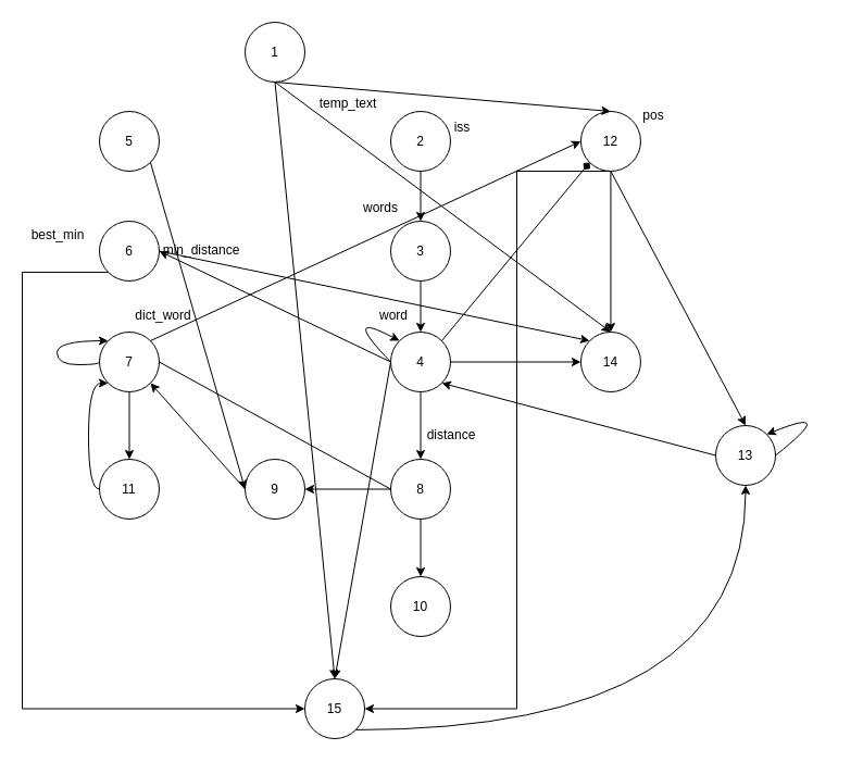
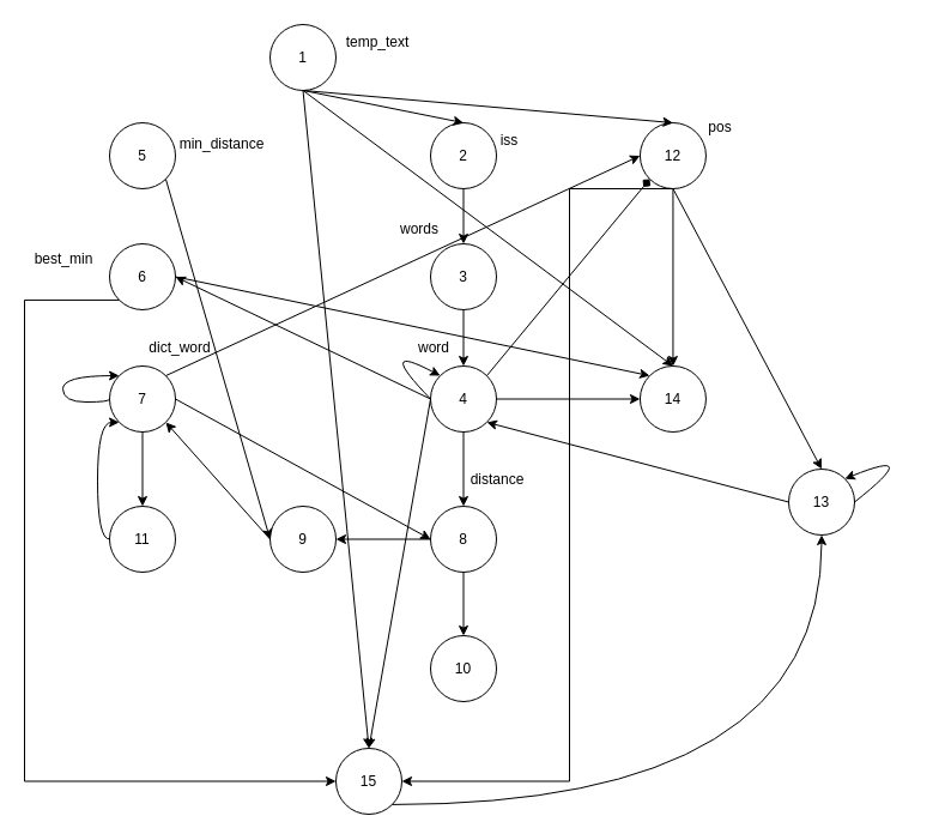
  <mxCell id="0" />
  <mxCell id="1" parent="0" />
  <mxCell id="2" value="1" style="ellipse;whiteSpace=wrap;html=1;aspect=fixed;rotation=0;" parent="1" vertex="1"><mxGeometry x="225" y="20" width="55" height="55" as="geometry" /></mxCell>
  <mxCell id="3" value="3" style="ellipse;whiteSpace=wrap;html=1;aspect=fixed;rotation=0;" parent="1" vertex="1"><mxGeometry x="359" y="203" width="55" height="55" as="geometry" /></mxCell>
  <mxCell id="4" value="13" style="ellipse;whiteSpace=wrap;html=1;aspect=fixed;rotation=0;" parent="1" vertex="1"><mxGeometry x="658" y="391" width="55" height="55" as="geometry" /></mxCell>
  <mxCell id="5" value="6" style="ellipse;whiteSpace=wrap;html=1;aspect=fixed;rotation=0;" parent="1" vertex="1"><mxGeometry x="91" y="203" width="55" height="55" as="geometry" /></mxCell>
  <mxCell id="6" value="11" style="ellipse;whiteSpace=wrap;html=1;aspect=fixed;rotation=0;" parent="1" vertex="1"><mxGeometry x="91" y="422" width="55" height="55" as="geometry" /></mxCell>
  <mxCell id="7" value="4" style="ellipse;whiteSpace=wrap;html=1;aspect=fixed;rotation=0;" parent="1" vertex="1"><mxGeometry x="359" y="305" width="55" height="55" as="geometry" /></mxCell>
  <mxCell id="8" value="14" style="ellipse;whiteSpace=wrap;html=1;aspect=fixed;rotation=0;" parent="1" vertex="1"><mxGeometry x="533.95" y="305" width="55" height="55" as="geometry" /></mxCell>
  <mxCell id="9" value="12" style="ellipse;whiteSpace=wrap;html=1;aspect=fixed;rotation=0;" parent="1" vertex="1"><mxGeometry x="533.95" y="102" width="55" height="55" as="geometry" /></mxCell>
  <mxCell id="10" value="2" style="ellipse;whiteSpace=wrap;html=1;aspect=fixed;rotation=0;" parent="1" vertex="1"><mxGeometry x="359" y="102" width="55" height="55" as="geometry" /></mxCell>
  <mxCell id="11" value="10" style="ellipse;whiteSpace=wrap;html=1;aspect=fixed;rotation=0;" parent="1" vertex="1"><mxGeometry x="359" y="530" width="55" height="55" as="geometry" /></mxCell>
  <mxCell id="12" value="7" style="ellipse;whiteSpace=wrap;html=1;aspect=fixed;rotation=0;" parent="1" vertex="1"><mxGeometry x="91" y="305" width="55" height="55" as="geometry" /></mxCell>
  <mxCell id="13" value="5" style="ellipse;whiteSpace=wrap;html=1;aspect=fixed;rotation=0;" parent="1" vertex="1"><mxGeometry x="91" y="102" width="55" height="55" as="geometry" /></mxCell>
  <mxCell id="14" value="9" style="ellipse;whiteSpace=wrap;html=1;aspect=fixed;rotation=0;" parent="1" vertex="1"><mxGeometry x="225" y="422" width="55" height="55" as="geometry" /></mxCell>
  <mxCell id="15" value="8" style="ellipse;whiteSpace=wrap;html=1;aspect=fixed;rotation=0;" parent="1" vertex="1"><mxGeometry x="359" y="422" width="55" height="55" as="geometry" /></mxCell>
+ <mxCell id="16" value="" style="endArrow=classic;html=1;rounded=0;entryX=0.5;entryY=0;entryDx=0;entryDy=0;exitX=0.5;exitY=1;exitDx=0;exitDy=0;" parent="1" source="2" target="10" edge="1"><mxGeometry width="50" height="50" relative="1" as="geometry"><mxPoint x="332" y="322" as="sourcePoint" /><mxPoint x="382" y="272" as="targetPoint" /></mxGeometry></mxCell>
  <mxCell id="17" value="" style="endArrow=classic;html=1;rounded=0;entryX=0.5;entryY=0;entryDx=0;entryDy=0;exitX=0.5;exitY=1;exitDx=0;exitDy=0;" parent="1" source="10" target="3" edge="1"><mxGeometry width="50" height="50" relative="1" as="geometry"><mxPoint x="332" y="322" as="sourcePoint" /><mxPoint x="382" y="272" as="targetPoint" /></mxGeometry></mxCell>
  <mxCell id="18" value="iss" style="text;html=1;strokeColor=none;fillColor=none;align=center;verticalAlign=middle;whiteSpace=wrap;rounded=0;" parent="1" vertex="1"><mxGeometry x="395" y="102" width="60" height="30" as="geometry" /></mxCell>
- <mxCell id="19" value="temp_text" style="text;html=1;strokeColor=none;fillColor=none;align=center;verticalAlign=middle;whiteSpace=wrap;rounded=0;" parent="1" vertex="1"><mxGeometry x="290" y="80" width="60" height="30" as="geometry" /></mxCell>
+ <mxCell id="19" value="temp_text" style="text;html=1;strokeColor=none;fillColor=none;align=center;verticalAlign=middle;whiteSpace=wrap;rounded=0;" parent="1" vertex="1"><mxGeometry x="285" y="20" width="60" height="30" as="geometry" /></mxCell>
  <mxCell id="20" value="words" style="text;html=1;strokeColor=none;fillColor=none;align=center;verticalAlign=middle;whiteSpace=wrap;rounded=0;" parent="1" vertex="1"><mxGeometry x="320" y="176" width="60" height="30" as="geometry" /></mxCell>
  <mxCell id="21" value="" style="endArrow=classic;html=1;rounded=0;entryX=0.5;entryY=0;entryDx=0;entryDy=0;exitX=0.5;exitY=1;exitDx=0;exitDy=0;" parent="1" source="3" target="7" edge="1"><mxGeometry width="50" height="50" relative="1" as="geometry"><mxPoint x="332" y="322" as="sourcePoint" /><mxPoint x="382" y="272" as="targetPoint" /></mxGeometry></mxCell>
  <mxCell id="22" value="word" style="text;html=1;strokeColor=none;fillColor=none;align=center;verticalAlign=middle;whiteSpace=wrap;rounded=0;" parent="1" vertex="1"><mxGeometry x="332" y="275" width="60" height="30" as="geometry" /></mxCell>
  <mxCell id="23" value="" style="endArrow=classic;html=1;rounded=0;exitX=0;exitY=0.5;exitDx=0;exitDy=0;entryX=0;entryY=0;entryDx=0;entryDy=0;edgeStyle=orthogonalEdgeStyle;curved=1;" parent="1" source="7" target="7" edge="1"><mxGeometry width="50" height="50" relative="1" as="geometry"><mxPoint x="332" y="322" as="sourcePoint" /><mxPoint x="204" y="246" as="targetPoint" /><Array as="points"><mxPoint x="312" y="284" /></Array></mxGeometry></mxCell>
- <mxCell id="24" value="min_distance" style="text;html=1;strokeColor=none;fillColor=none;align=center;verticalAlign=middle;whiteSpace=wrap;rounded=0;" parent="1" vertex="1"><mxGeometry x="155" y="215" width="60" height="30" as="geometry" /></mxCell>
+ <mxCell id="24" value="min_distance" style="text;html=1;strokeColor=none;fillColor=none;align=center;verticalAlign=middle;whiteSpace=wrap;rounded=0;" parent="1" vertex="1"><mxGeometry x="155" y="105" width="60" height="30" as="geometry" /></mxCell>
  <mxCell id="25" value="best_min" style="text;html=1;strokeColor=none;fillColor=none;align=center;verticalAlign=middle;whiteSpace=wrap;rounded=0;" parent="1" vertex="1"><mxGeometry x="23" y="201" width="60" height="30" as="geometry" /></mxCell>
  <mxCell id="26" value="dict_word" style="text;html=1;strokeColor=none;fillColor=none;align=center;verticalAlign=middle;whiteSpace=wrap;rounded=0;" parent="1" vertex="1"><mxGeometry x="120" y="275" width="60" height="30" as="geometry" /></mxCell>
  <mxCell id="27" value="" style="endArrow=classic;html=1;rounded=0;entryX=0.5;entryY=0;entryDx=0;entryDy=0;exitX=0.5;exitY=1;exitDx=0;exitDy=0;" parent="1" source="7" target="15" edge="1"><mxGeometry width="50" height="50" relative="1" as="geometry"><mxPoint x="332" y="497" as="sourcePoint" /><mxPoint x="382" y="447" as="targetPoint" /></mxGeometry></mxCell>
- <mxCell id="28" value="" style="endArrow=none;html=1;rounded=0;exitX=1;exitY=0.5;exitDx=0;exitDy=0;entryX=0;entryY=0.5;entryDx=0;entryDy=0;" parent="1" source="12" target="15" edge="1"><mxGeometry width="50" height="50" relative="1" as="geometry"><mxPoint x="332" y="497" as="sourcePoint" /><mxPoint x="382" y="447" as="targetPoint" /></mxGeometry></mxCell>
+ <mxCell id="28" value="" style="endArrow=classic;html=1;rounded=0;exitX=1;exitY=0.5;exitDx=0;exitDy=0;entryX=0;entryY=0.5;entryDx=0;entryDy=0;" parent="1" source="12" target="15" edge="1"><mxGeometry width="50" height="50" relative="1" as="geometry"><mxPoint x="332" y="497" as="sourcePoint" /><mxPoint x="382" y="447" as="targetPoint" /></mxGeometry></mxCell>
  <mxCell id="29" value="distance" style="text;html=1;strokeColor=none;fillColor=none;align=center;verticalAlign=middle;whiteSpace=wrap;rounded=0;" parent="1" vertex="1"><mxGeometry x="385" y="385" width="60" height="30" as="geometry" /></mxCell>
  <mxCell id="30" value="" style="endArrow=classic;html=1;rounded=0;entryX=1;entryY=0.5;entryDx=0;entryDy=0;exitX=0;exitY=0.5;exitDx=0;exitDy=0;" parent="1" source="15" target="14" edge="1"><mxGeometry width="50" height="50" relative="1" as="geometry"><mxPoint x="332" y="497" as="sourcePoint" /><mxPoint x="382" y="447" as="targetPoint" /></mxGeometry></mxCell>
  <mxCell id="31" value="" style="endArrow=classic;html=1;rounded=0;entryX=0.5;entryY=0;entryDx=0;entryDy=0;exitX=0.5;exitY=1;exitDx=0;exitDy=0;" parent="1" source="15" target="11" edge="1"><mxGeometry width="50" height="50" relative="1" as="geometry"><mxPoint x="310" y="658" as="sourcePoint" /><mxPoint x="360" y="608" as="targetPoint" /></mxGeometry></mxCell>
  <mxCell id="32" value="" style="endArrow=classic;html=1;rounded=0;entryX=0.5;entryY=0;entryDx=0;entryDy=0;exitX=0.5;exitY=1;exitDx=0;exitDy=0;" parent="1" source="12" target="6" edge="1"><mxGeometry width="50" height="50" relative="1" as="geometry"><mxPoint x="310" y="658" as="sourcePoint" /><mxPoint x="360" y="608" as="targetPoint" /></mxGeometry></mxCell>
  <mxCell id="33" value="" style="endArrow=classic;html=1;rounded=0;entryX=1;entryY=0.5;entryDx=0;entryDy=0;exitX=0;exitY=0.5;exitDx=0;exitDy=0;" parent="1" source="7" target="5" edge="1"><mxGeometry width="50" height="50" relative="1" as="geometry"><mxPoint x="305" y="253" as="sourcePoint" /><mxPoint x="355" y="203" as="targetPoint" /></mxGeometry></mxCell>
  <mxCell id="34" value="" style="endArrow=classic;html=1;rounded=0;entryX=0;entryY=0.5;entryDx=0;entryDy=0;exitX=1;exitY=1;exitDx=0;exitDy=0;" parent="1" source="13" target="14" edge="1"><mxGeometry width="50" height="50" relative="1" as="geometry"><mxPoint x="273" y="407" as="sourcePoint" /><mxPoint x="323" y="357" as="targetPoint" /></mxGeometry></mxCell>
  <mxCell id="35" value="" style="endArrow=classic;html=1;rounded=0;entryX=0;entryY=0;entryDx=0;entryDy=0;edgeStyle=orthogonalEdgeStyle;curved=1;exitX=0;exitY=0.5;exitDx=0;exitDy=0;" parent="1" source="12" target="12" edge="1"><mxGeometry width="50" height="50" relative="1" as="geometry"><mxPoint x="22" y="370" as="sourcePoint" /><mxPoint x="49" y="356" as="targetPoint" /><Array as="points"><mxPoint x="91" y="335" /><mxPoint x="52" y="335" /><mxPoint x="52" y="313" /></Array></mxGeometry></mxCell>
  <mxCell id="36" value="" style="endArrow=diamond;html=1;rounded=0;entryX=0;entryY=1;entryDx=0;entryDy=0;exitX=1;exitY=0;exitDx=0;exitDy=0;" parent="1" source="7" target="9" edge="1"><mxGeometry width="50" height="50" relative="1" as="geometry"><mxPoint x="344" y="301" as="sourcePoint" /><mxPoint x="270.95" y="344" as="targetPoint" /></mxGeometry></mxCell>
  <mxCell id="37" value="pos" style="text;html=1;strokeColor=none;fillColor=none;align=center;verticalAlign=middle;whiteSpace=wrap;rounded=0;" parent="1" vertex="1"><mxGeometry x="571" y="91" width="60" height="30" as="geometry" /></mxCell>
  <mxCell id="38" value="" style="endArrow=classic;html=1;rounded=0;entryX=0.5;entryY=0;entryDx=0;entryDy=0;exitX=0.5;exitY=1;exitDx=0;exitDy=0;" parent="1" source="9" target="4" edge="1"><mxGeometry width="50" height="50" relative="1" as="geometry"><mxPoint x="256" y="585" as="sourcePoint" /><mxPoint x="323" y="470" as="targetPoint" /></mxGeometry></mxCell>
  <mxCell id="39" value="15" style="ellipse;whiteSpace=wrap;html=1;aspect=fixed;rotation=0;" parent="1" vertex="1"><mxGeometry x="280" y="624" width="55" height="55" as="geometry" /></mxCell>
  <mxCell id="40" value="" style="endArrow=classic;html=1;rounded=0;entryX=0.5;entryY=0;entryDx=0;entryDy=0;exitX=0.5;exitY=1;exitDx=0;exitDy=0;" parent="1" source="2" target="9" edge="1"><mxGeometry width="50" height="50" relative="1" as="geometry"><mxPoint x="246" y="406" as="sourcePoint" /><mxPoint x="296" y="356" as="targetPoint" /></mxGeometry></mxCell>
  <mxCell id="41" value="" style="endArrow=classic;html=1;rounded=0;entryX=0.5;entryY=0;entryDx=0;entryDy=0;exitX=0.5;exitY=1;exitDx=0;exitDy=0;" parent="1" source="2" target="8" edge="1"><mxGeometry width="50" height="50" relative="1" as="geometry"><mxPoint x="246" y="406" as="sourcePoint" /><mxPoint x="296" y="356" as="targetPoint" /></mxGeometry></mxCell>
  <mxCell id="42" value="" style="endArrow=classic;html=1;rounded=0;entryX=0.5;entryY=0;entryDx=0;entryDy=0;exitX=0.5;exitY=1;exitDx=0;exitDy=0;" parent="1" source="9" target="8" edge="1"><mxGeometry width="50" height="50" relative="1" as="geometry"><mxPoint x="246" y="406" as="sourcePoint" /><mxPoint x="296" y="356" as="targetPoint" /></mxGeometry></mxCell>
  <mxCell id="43" value="" style="endArrow=classic;html=1;rounded=0;exitX=1;exitY=0.5;exitDx=0;exitDy=0;entryX=0;entryY=0;entryDx=0;entryDy=0;" parent="1" source="5" target="8" edge="1"><mxGeometry width="50" height="50" relative="1" as="geometry"><mxPoint x="325" y="355" as="sourcePoint" /><mxPoint x="375" y="305" as="targetPoint" /></mxGeometry></mxCell>
  <mxCell id="44" value="" style="endArrow=classic;html=1;rounded=0;exitX=1;exitY=0.5;exitDx=0;exitDy=0;entryX=0;entryY=0.5;entryDx=0;entryDy=0;" parent="1" source="7" target="8" edge="1"><mxGeometry width="50" height="50" relative="1" as="geometry"><mxPoint x="325" y="355" as="sourcePoint" /><mxPoint x="375" y="305" as="targetPoint" /></mxGeometry></mxCell>
  <mxCell id="45" value="" style="endArrow=classic;html=1;rounded=0;entryX=1;entryY=0;entryDx=0;entryDy=0;edgeStyle=orthogonalEdgeStyle;curved=1;exitX=1;exitY=0.5;exitDx=0;exitDy=0;" parent="1" source="4" target="4" edge="1"><mxGeometry width="50" height="50" relative="1" as="geometry"><mxPoint x="776" y="313" as="sourcePoint" /><mxPoint x="666" y="362" as="targetPoint" /><Array as="points"><mxPoint x="772" y="372" /></Array></mxGeometry></mxCell>
  <mxCell id="46" value="" style="endArrow=classic;html=1;rounded=0;entryX=1;entryY=0.5;entryDx=0;entryDy=0;exitX=0.5;exitY=1;exitDx=0;exitDy=0;edgeStyle=elbowEdgeStyle;" parent="1" source="9" target="39" edge="1"><mxGeometry width="50" height="50" relative="1" as="geometry"><mxPoint x="351" y="400" as="sourcePoint" /><mxPoint x="401" y="350" as="targetPoint" /><Array as="points"><mxPoint x="475" y="406" /></Array></mxGeometry></mxCell>
  <mxCell id="47" value="" style="endArrow=classic;html=1;rounded=0;entryX=0.5;entryY=0;entryDx=0;entryDy=0;exitX=0.5;exitY=1;exitDx=0;exitDy=0;" parent="1" source="2" target="39" edge="1"><mxGeometry width="50" height="50" relative="1" as="geometry"><mxPoint x="351" y="400" as="sourcePoint" /><mxPoint x="401" y="350" as="targetPoint" /></mxGeometry></mxCell>
  <mxCell id="48" value="" style="endArrow=classic;html=1;rounded=0;entryX=0.5;entryY=0;entryDx=0;entryDy=0;exitX=0;exitY=0.5;exitDx=0;exitDy=0;" parent="1" source="7" target="39" edge="1"><mxGeometry width="50" height="50" relative="1" as="geometry"><mxPoint x="351" y="400" as="sourcePoint" /><mxPoint x="401" y="350" as="targetPoint" /></mxGeometry></mxCell>
  <mxCell id="49" value="" style="endArrow=classic;html=1;rounded=0;exitX=0;exitY=1;exitDx=0;exitDy=0;entryX=0;entryY=0.5;entryDx=0;entryDy=0;edgeStyle=elbowEdgeStyle;elbow=vertical;" parent="1" source="5" target="39" edge="1"><mxGeometry width="50" height="50" relative="1" as="geometry"><mxPoint x="351" y="400" as="sourcePoint" /><mxPoint x="401" y="350" as="targetPoint" /><Array as="points"><mxPoint x="20" y="655" /></Array></mxGeometry></mxCell>
  <mxCell id="50" value="" style="endArrow=classic;html=1;rounded=0;entryX=1;entryY=1;entryDx=0;entryDy=0;exitX=0;exitY=0.5;exitDx=0;exitDy=0;" parent="1" source="4" target="7" edge="1"><mxGeometry width="50" height="50" relative="1" as="geometry"><mxPoint x="365" y="436" as="sourcePoint" /><mxPoint x="415" y="386" as="targetPoint" /></mxGeometry></mxCell>
  <mxCell id="51" value="" style="endArrow=classic;html=1;rounded=0;entryX=0.5;entryY=1;entryDx=0;entryDy=0;exitX=1;exitY=1;exitDx=0;exitDy=0;edgeStyle=orthogonalEdgeStyle;curved=1;" edge="1" parent="1" source="39" target="4"><mxGeometry width="50" height="50" relative="1" as="geometry"><mxPoint x="352" y="436" as="sourcePoint" /><mxPoint x="402" y="386" as="targetPoint" /></mxGeometry></mxCell>
  <mxCell id="52" value="" style="endArrow=classic;html=1;rounded=0;entryX=1;entryY=1;entryDx=0;entryDy=0;exitX=0;exitY=0.5;exitDx=0;exitDy=0;" edge="1" parent="1" source="14" target="12"><mxGeometry width="50" height="50" relative="1" as="geometry"><mxPoint x="352" y="436" as="sourcePoint" /><mxPoint x="402" y="386" as="targetPoint" /></mxGeometry></mxCell>
  <mxCell id="53" value="" style="endArrow=classic;html=1;rounded=0;entryX=0;entryY=1;entryDx=0;entryDy=0;exitX=0;exitY=0.5;exitDx=0;exitDy=0;edgeStyle=orthogonalEdgeStyle;curved=1;" edge="1" parent="1" source="6" target="12"><mxGeometry width="50" height="50" relative="1" as="geometry"><mxPoint x="352" y="436" as="sourcePoint" /><mxPoint x="402" y="386" as="targetPoint" /><Array as="points"><mxPoint x="81" y="450" /><mxPoint x="81" y="352" /></Array></mxGeometry></mxCell>
  <mxCell id="54" value="" style="endArrow=classic;html=1;rounded=0;entryX=0;entryY=0.5;entryDx=0;entryDy=0;exitX=1;exitY=0;exitDx=0;exitDy=0;" edge="1" parent="1" source="12" target="9"><mxGeometry width="50" height="50" relative="1" as="geometry"><mxPoint x="352" y="436" as="sourcePoint" /><mxPoint x="402" y="386" as="targetPoint" /></mxGeometry></mxCell>
